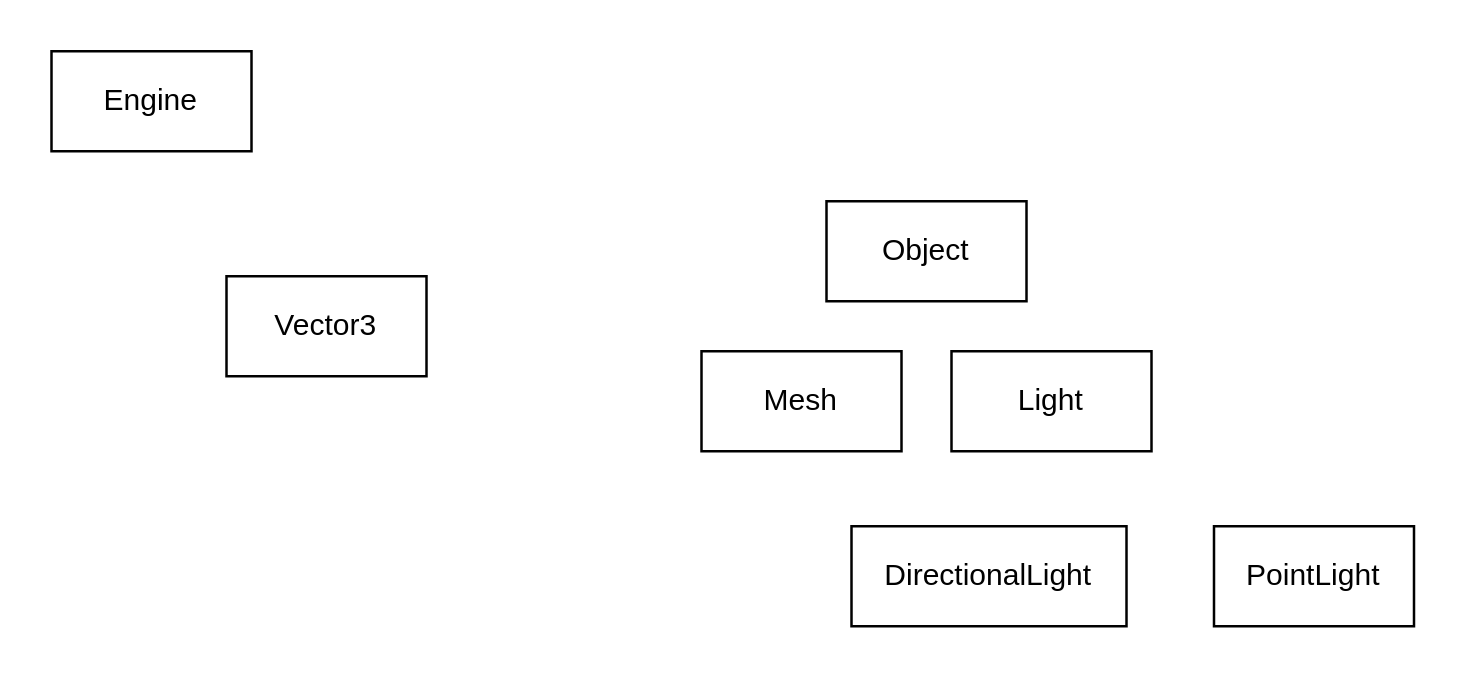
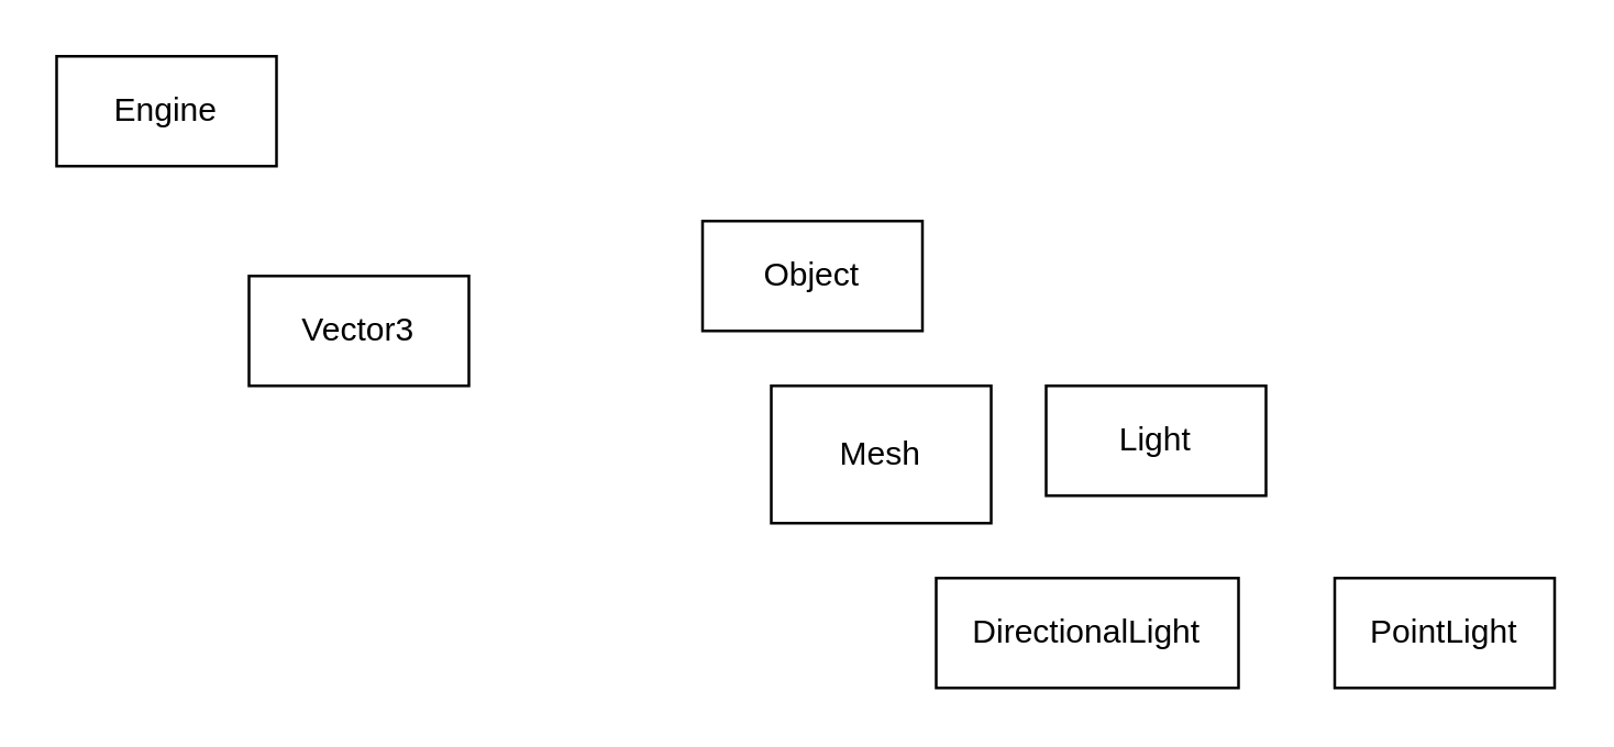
  <mxCell id="0" />
  <mxCell id="1" parent="0" />
  <mxCell id="2" value="Engine" style="rounded=0;whiteSpace=wrap;html=1;" vertex="1" parent="1"><mxGeometry x="20" y="20" width="80" height="40" as="geometry" /></mxCell>
- <mxCell id="3" value="Object" style="rounded=0;whiteSpace=wrap;html=1;" vertex="1" parent="1"><mxGeometry x="330" y="80" width="80" height="40" as="geometry" /></mxCell>
+ <mxCell id="3" value="Object" style="rounded=0;whiteSpace=wrap;html=1;" vertex="1" parent="1"><mxGeometry x="255" y="80" width="80" height="40" as="geometry" /></mxCell>
  <mxCell id="4" value="Light" style="rounded=0;whiteSpace=wrap;html=1;" vertex="1" parent="1"><mxGeometry x="380" y="140" width="80" height="40" as="geometry" /></mxCell>
- <mxCell id="5" value="Mesh" style="rounded=0;whiteSpace=wrap;html=1;" vertex="1" parent="1"><mxGeometry x="280" y="140" width="80" height="40" as="geometry" /></mxCell>
- <mxCell id="6" value="Vector3" style="rounded=0;whiteSpace=wrap;html=1;" vertex="1" parent="1"><mxGeometry x="90" y="110" width="80" height="40" as="geometry" /></mxCell>
+ <mxCell id="5" value="Mesh" style="rounded=0;whiteSpace=wrap;html=1;" vertex="1" parent="1"><mxGeometry x="280" y="140" width="80" height="50" as="geometry" /></mxCell>
+ <mxCell id="6" value="Vector3" style="rounded=0;whiteSpace=wrap;html=1;" vertex="1" parent="1"><mxGeometry x="90" y="100" width="80" height="40" as="geometry" /></mxCell>
  <mxCell id="7" value="DirectionalLight" style="rounded=0;whiteSpace=wrap;html=1;" vertex="1" parent="1"><mxGeometry x="340" y="210" width="110" height="40" as="geometry" /></mxCell>
  <mxCell id="8" value="PointLight" style="rounded=0;whiteSpace=wrap;html=1;" vertex="1" parent="1"><mxGeometry x="485" y="210" width="80" height="40" as="geometry" /></mxCell>
